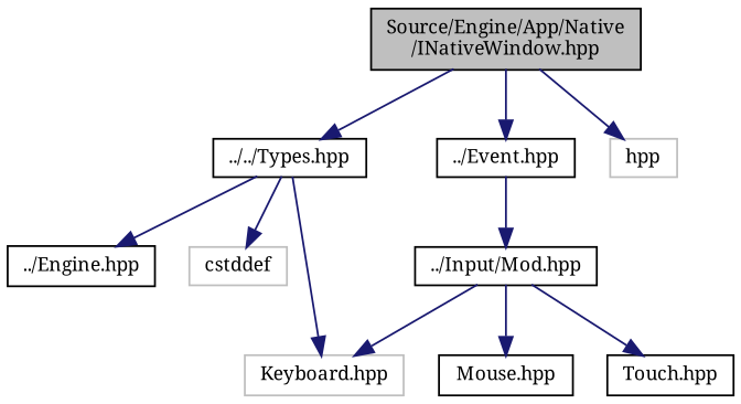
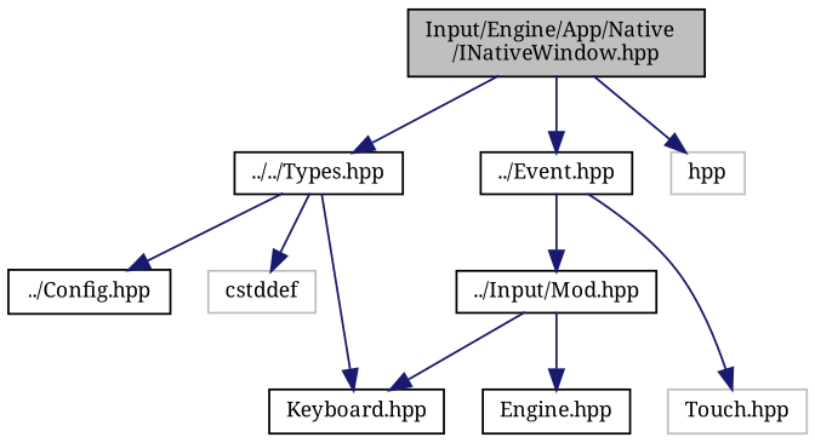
  digraph {
    fontname="Noto Serif"
    node [color=black fillcolor=white fontname="Noto Serif" fontsize=10 shape=record style=filled]
    edge [color=midnightblue fontname="Noto Serif" fontsize=10 labelfontname=Helvetica labelfontsize=10 style=solid]
-   n1 [fillcolor=grey75 fontcolor=black height=0.2 label="Source/Engine/App/Native\l/INativeWindow.hpp" width=0.4]
+   n1 [fillcolor=grey75 fontcolor=black height=0.2 label="Input/Engine/App/Native\l/INativeWindow.hpp" width=0.4]
    n2 [height=0.2 label="../../Types.hpp" width=0.4]
    n3 [height=0.2 label="../Event.hpp" width=0.4]
    n4 [color=grey75 height=0.2 label=hpp width=0.4]
-   n5 [height=0.2 label="../Engine.hpp" width=0.4]
+   n5 [height=0.2 label="../Config.hpp" width=0.4]
    n6 [color=grey75 height=0.2 label=cstddef width=0.4]
-   n7 [color=grey75 height=0.2 label="Keyboard.hpp" width=0.4]
+   n7 [height=0.2 label="Keyboard.hpp" width=0.4]
    n8 [height=0.2 label="../Input/Mod.hpp" width=0.4]
-   n9 [height=0.2 label="Mouse.hpp" width=0.4]
-   n10 [height=0.2 label="Touch.hpp" width=0.4]
+   n9 [height=0.2 label="Engine.hpp" width=0.4]
+   n10 [color=grey75 height=0.2 label="Touch.hpp" width=0.4]
    n1 -> n2
    n1 -> n3
    n1 -> n4
    n2 -> n5
    n2 -> n6
    n2 -> n7
    n3 -> n8
    n8 -> n7
    n8 -> n9
-   n8 -> n10
+   n3 -> n10
  }
